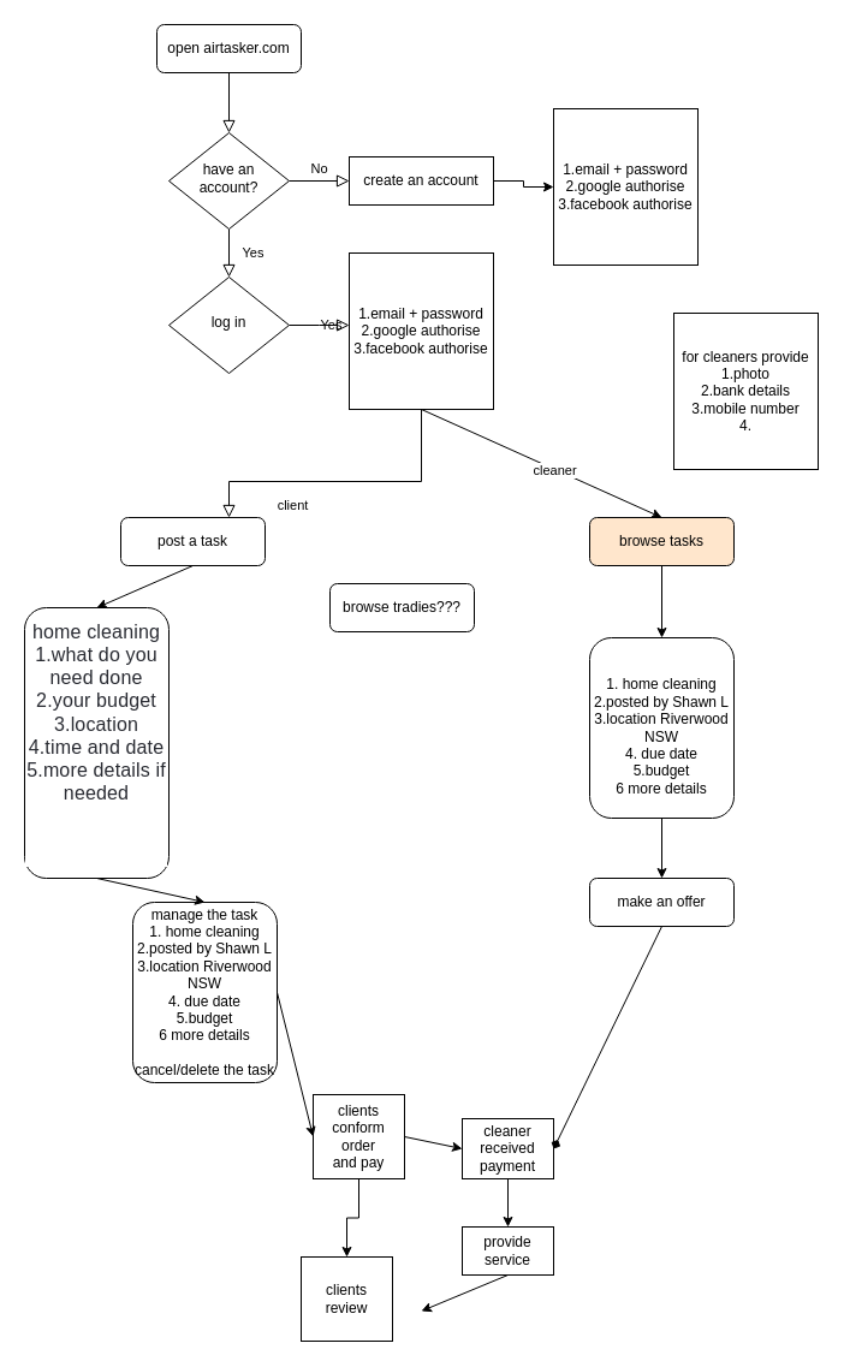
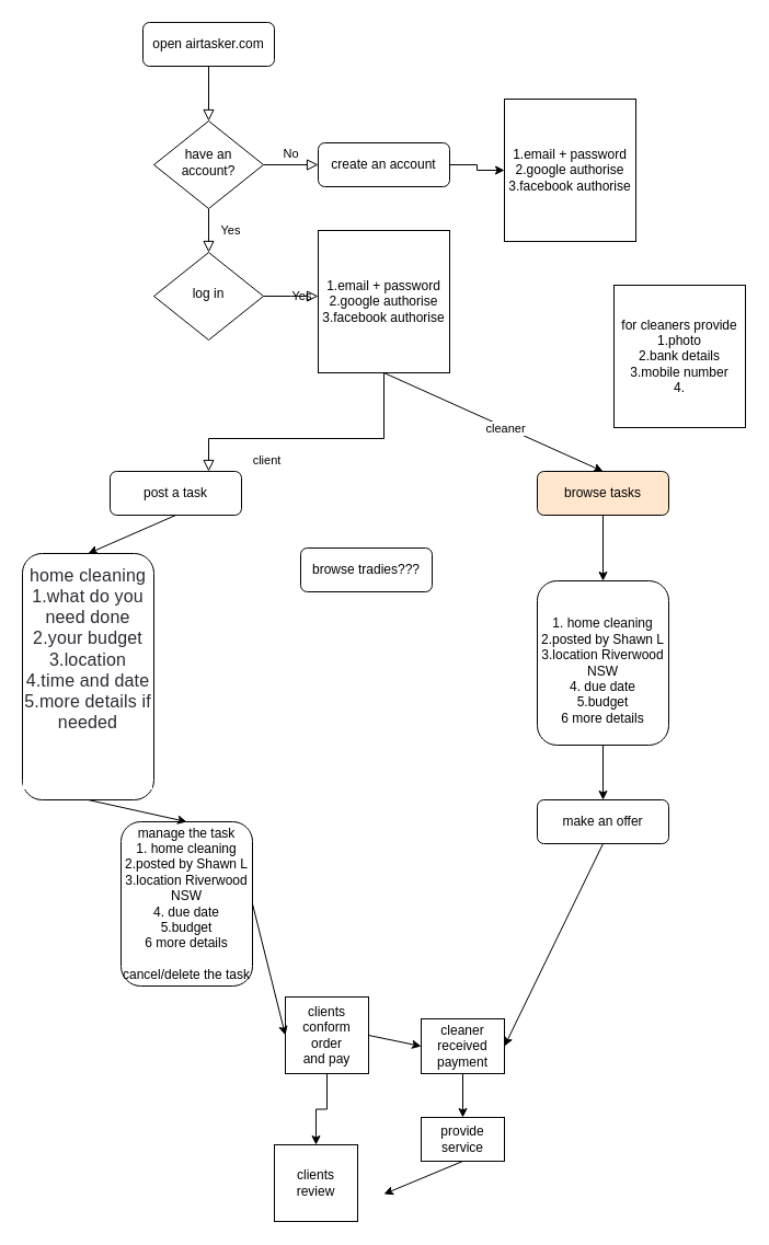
  <mxCell id="0" />
  <mxCell id="1" parent="0" />
  <mxCell id="2" value="" style="rounded=0;html=1;jettySize=auto;orthogonalLoop=1;fontSize=11;endArrow=block;endFill=0;endSize=8;strokeWidth=1;shadow=0;labelBackgroundColor=none;edgeStyle=orthogonalEdgeStyle;" parent="1" source="3" target="6" edge="1"><mxGeometry relative="1" as="geometry" /></mxCell>
  <mxCell id="3" value="open airtasker.com" style="rounded=1;whiteSpace=wrap;html=1;fontSize=12;glass=0;strokeWidth=1;shadow=0;" parent="1" vertex="1"><mxGeometry x="130" y="20" width="120" height="40" as="geometry" /></mxCell>
  <mxCell id="4" value="Yes" style="rounded=0;html=1;jettySize=auto;orthogonalLoop=1;fontSize=11;endArrow=block;endFill=0;endSize=8;strokeWidth=1;shadow=0;labelBackgroundColor=none;edgeStyle=orthogonalEdgeStyle;" parent="1" source="6" target="11" edge="1"><mxGeometry y="20" relative="1" as="geometry"><mxPoint as="offset" /></mxGeometry></mxCell>
  <mxCell id="5" value="No" style="edgeStyle=orthogonalEdgeStyle;rounded=0;html=1;jettySize=auto;orthogonalLoop=1;fontSize=11;endArrow=block;endFill=0;endSize=8;strokeWidth=1;shadow=0;labelBackgroundColor=none;" parent="1" source="6" target="8" edge="1"><mxGeometry y="10" relative="1" as="geometry"><mxPoint as="offset" /></mxGeometry></mxCell>
  <mxCell id="6" value="have an account?" style="rhombus;whiteSpace=wrap;html=1;shadow=0;fontFamily=Helvetica;fontSize=12;align=center;strokeWidth=1;spacing=6;spacingTop=-4;" parent="1" vertex="1"><mxGeometry x="140" y="110" width="100" height="80" as="geometry" /></mxCell>
  <mxCell id="7" style="edgeStyle=orthogonalEdgeStyle;rounded=0;orthogonalLoop=1;jettySize=auto;html=1;exitX=1;exitY=0.5;exitDx=0;exitDy=0;entryX=0;entryY=0.5;entryDx=0;entryDy=0;" edge="1" parent="1" source="8" target="13"><mxGeometry relative="1" as="geometry" /></mxCell>
- <mxCell id="8" value="create an account" style="whiteSpace=wrap;html=1;fontSize=12;glass=0;strokeWidth=1;shadow=0;rounded=0;" parent="1" vertex="1"><mxGeometry x="290" y="130" width="120" height="40" as="geometry" /></mxCell>
+ <mxCell id="8" value="create an account" style="rounded=1;whiteSpace=wrap;html=1;fontSize=12;glass=0;strokeWidth=1;shadow=0;" parent="1" vertex="1"><mxGeometry x="290" y="130" width="120" height="40" as="geometry" /></mxCell>
  <mxCell id="9" value="client" style="rounded=0;html=1;jettySize=auto;orthogonalLoop=1;fontSize=11;endArrow=block;endFill=0;endSize=8;strokeWidth=1;shadow=0;labelBackgroundColor=none;edgeStyle=orthogonalEdgeStyle;exitX=0.5;exitY=1;exitDx=0;exitDy=0;" parent="1" source="14" target="12" edge="1"><mxGeometry x="0.333" y="20" relative="1" as="geometry"><mxPoint as="offset" /><Array as="points"><mxPoint x="350" y="400" /><mxPoint x="190" y="400" /><mxPoint x="190" y="440" /></Array></mxGeometry></mxCell>
  <mxCell id="10" value="Yes" style="edgeStyle=orthogonalEdgeStyle;rounded=0;html=1;jettySize=auto;orthogonalLoop=1;fontSize=11;endArrow=block;endFill=0;endSize=8;strokeWidth=1;shadow=0;labelBackgroundColor=none;" parent="1" source="11" edge="1"><mxGeometry y="10" relative="1" as="geometry"><mxPoint as="offset" /><mxPoint x="290" y="270" as="targetPoint" /></mxGeometry></mxCell>
  <mxCell id="11" value="log in" style="rhombus;whiteSpace=wrap;html=1;shadow=0;fontFamily=Helvetica;fontSize=12;align=center;strokeWidth=1;spacing=6;spacingTop=-4;" parent="1" vertex="1"><mxGeometry x="140" y="230" width="100" height="80" as="geometry" /></mxCell>
  <mxCell id="12" value="post a task" style="rounded=1;whiteSpace=wrap;html=1;fontSize=12;glass=0;strokeWidth=1;shadow=0;" parent="1" vertex="1"><mxGeometry x="100" y="430" width="120" height="40" as="geometry" /></mxCell>
  <mxCell id="13" value="1.email + password&lt;br&gt;2.google authorise&lt;br&gt;3.facebook authorise" style="rounded=0;whiteSpace=wrap;html=1;" vertex="1" parent="1"><mxGeometry x="460" y="90" width="120" height="130" as="geometry" /></mxCell>
  <mxCell id="14" value="1.email + password&lt;br&gt;2.google authorise&lt;br&gt;3.facebook authorise" style="rounded=0;whiteSpace=wrap;html=1;" vertex="1" parent="1"><mxGeometry x="290" y="210" width="120" height="130" as="geometry" /></mxCell>
  <mxCell id="15" value="&lt;span style=&quot;color: rgb(41 , 43 , 50) ; font-size: 16px ; letter-spacing: 0.15px ; background-color: rgb(255 , 255 , 255)&quot;&gt;home cleaning&lt;/span&gt;&lt;br&gt;&lt;span style=&quot;color: rgb(41 , 43 , 50) ; font-family: , &amp;#34;helvetica neue&amp;#34; , &amp;#34;helvetica&amp;#34; , &amp;#34;arial&amp;#34; , &amp;#34;lucida grande&amp;#34; , sans-serif ; font-size: 16px ; letter-spacing: 0.15px ; background-color: rgb(255 , 255 , 255)&quot;&gt;1.what do you need done&lt;br&gt;2.your budget&lt;br&gt;3.location&lt;br&gt;4.time and date&lt;br&gt;5.more details if needed&lt;br&gt;&lt;/span&gt;&lt;label for=&quot;label-5&quot; class=&quot;Label-sc-15b2b35-0 TRjgv&quot; style=&quot;display: block ; color: rgb(41 , 43 , 50) ; font-family: , &amp;#34;helvetica neue&amp;#34; , &amp;#34;helvetica&amp;#34; , &amp;#34;arial&amp;#34; , &amp;#34;lucida grande&amp;#34; , sans-serif ; font-size: 16px ; line-height: 24px ; letter-spacing: 0.15px ; padding: 0px 0px 4px ; max-width: 100% ; background-color: rgb(255 , 255 , 255)&quot;&gt;&lt;br&gt;&lt;/label&gt;&lt;span class=&quot;Label__HelperText-sc-15b2b35-1 ionUiK&quot; style=&quot;display: block ; padding: 0px 0px 8px ; max-width: 100% ; color: rgb(84 , 90 , 119) ; font-family: , &amp;#34;helvetica neue&amp;#34; , &amp;#34;helvetica&amp;#34; , &amp;#34;arial&amp;#34; , &amp;#34;lucida grande&amp;#34; , sans-serif ; font-size: 16px ; line-height: 24px ; letter-spacing: 0.15px ; background-color: rgb(255 , 255 , 255)&quot;&gt;&lt;p class=&quot;Text__StyledTypographyComponent-vkkwwf-0 eUZXsl&quot; style=&quot;margin: 0px ; color: rgb(41 , 43 , 50) ; font-size: 12px ; line-height: 16px ; letter-spacing: 0.25px ; padding: 0px&quot;&gt;&lt;br&gt;&lt;/p&gt;&lt;/span&gt;" style="rounded=1;whiteSpace=wrap;html=1;fontSize=12;glass=0;strokeWidth=1;shadow=0;" vertex="1" parent="1"><mxGeometry x="20" y="505" width="120" height="225" as="geometry" /></mxCell>
  <mxCell id="16" value="manage the task&lt;br&gt;1. home cleaning&lt;br&gt;2.posted by Shawn L&lt;br&gt;3.location Riverwood NSW&lt;br&gt;4. due date&lt;br&gt;5.budget&lt;br&gt;6 more details&lt;br&gt;&lt;br&gt;cancel/delete the task" style="rounded=1;whiteSpace=wrap;html=1;fontSize=12;glass=0;strokeWidth=1;shadow=0;" vertex="1" parent="1"><mxGeometry x="110" y="750" width="120" height="150" as="geometry" /></mxCell>
  <mxCell id="17" value="browse tasks" style="rounded=1;whiteSpace=wrap;html=1;fontSize=12;glass=0;strokeWidth=1;shadow=0;fillColor=#ffe6cc;" vertex="1" parent="1"><mxGeometry x="490" y="430" width="120" height="40" as="geometry" /></mxCell>
  <mxCell id="18" value="" style="endArrow=classic;html=1;entryX=0.5;entryY=0;entryDx=0;entryDy=0;exitX=0.5;exitY=1;exitDx=0;exitDy=0;" edge="1" parent="1" source="14" target="17"><mxGeometry width="50" height="50" relative="1" as="geometry"><mxPoint x="360" y="680" as="sourcePoint" /><mxPoint x="410" y="630" as="targetPoint" /></mxGeometry></mxCell>
  <mxCell id="19" value="cleaner" style="edgeLabel;html=1;align=center;verticalAlign=middle;resizable=0;points=[];" vertex="1" connectable="0" parent="18"><mxGeometry x="0.114" y="-1" relative="1" as="geometry"><mxPoint as="offset" /></mxGeometry></mxCell>
  <mxCell id="20" value="&lt;br&gt;1. home cleaning&lt;br&gt;2.posted by Shawn L&lt;br&gt;3.location Riverwood NSW&lt;br&gt;4. due date&lt;br&gt;5.budget&lt;br&gt;6 more details" style="rounded=1;whiteSpace=wrap;html=1;fontSize=12;glass=0;strokeWidth=1;shadow=0;" vertex="1" parent="1"><mxGeometry x="490" y="530" width="120" height="150" as="geometry" /></mxCell>
  <mxCell id="21" value="" style="endArrow=classic;html=1;entryX=0.5;entryY=0;entryDx=0;entryDy=0;exitX=0.5;exitY=1;exitDx=0;exitDy=0;" edge="1" parent="1" source="17" target="20"><mxGeometry width="50" height="50" relative="1" as="geometry"><mxPoint x="360" y="680" as="sourcePoint" /><mxPoint x="410" y="630" as="targetPoint" /></mxGeometry></mxCell>
  <mxCell id="22" value="make an offer" style="rounded=1;whiteSpace=wrap;html=1;fontSize=12;glass=0;strokeWidth=1;shadow=0;" vertex="1" parent="1"><mxGeometry x="490" y="730" width="120" height="40" as="geometry" /></mxCell>
  <mxCell id="23" value="" style="endArrow=classic;html=1;entryX=0.5;entryY=0;entryDx=0;entryDy=0;exitX=0.5;exitY=1;exitDx=0;exitDy=0;" edge="1" parent="1" source="20" target="22"><mxGeometry width="50" height="50" relative="1" as="geometry"><mxPoint x="360" y="680" as="sourcePoint" /><mxPoint x="410" y="630" as="targetPoint" /></mxGeometry></mxCell>
  <mxCell id="24" value="for cleaners provide&lt;br&gt;1.photo&lt;br&gt;2.bank details&lt;br&gt;3.mobile number&lt;br&gt;4." style="rounded=0;whiteSpace=wrap;html=1;" vertex="1" parent="1"><mxGeometry x="560" y="260" width="120" height="130" as="geometry" /></mxCell>
  <mxCell id="25" value="" style="endArrow=classic;html=1;exitX=0.5;exitY=1;exitDx=0;exitDy=0;entryX=0.5;entryY=0;entryDx=0;entryDy=0;" edge="1" parent="1" source="12" target="15"><mxGeometry width="50" height="50" relative="1" as="geometry"><mxPoint x="360" y="610" as="sourcePoint" /><mxPoint x="410" y="560" as="targetPoint" /></mxGeometry></mxCell>
  <mxCell id="26" value="" style="endArrow=classic;html=1;exitX=0.5;exitY=1;exitDx=0;exitDy=0;entryX=0.5;entryY=0;entryDx=0;entryDy=0;" edge="1" parent="1" source="15" target="16"><mxGeometry width="50" height="50" relative="1" as="geometry"><mxPoint x="360" y="610" as="sourcePoint" /><mxPoint x="410" y="560" as="targetPoint" /></mxGeometry></mxCell>
  <mxCell id="27" value="" style="edgeStyle=orthogonalEdgeStyle;rounded=0;orthogonalLoop=1;jettySize=auto;html=1;" edge="1" parent="1" source="28" target="29"><mxGeometry relative="1" as="geometry" /></mxCell>
  <mxCell id="28" value="clients&lt;br&gt;conform order&lt;br&gt;and pay" style="rounded=0;whiteSpace=wrap;html=1;" vertex="1" parent="1"><mxGeometry x="260" y="910" width="76" height="70" as="geometry" /></mxCell>
  <mxCell id="29" value="clients&lt;br&gt;review" style="rounded=0;whiteSpace=wrap;html=1;" vertex="1" parent="1"><mxGeometry x="250" y="1045" width="76" height="70" as="geometry" /></mxCell>
  <mxCell id="30" value="" style="endArrow=classic;html=1;exitX=1;exitY=0.5;exitDx=0;exitDy=0;entryX=0;entryY=0.5;entryDx=0;entryDy=0;" edge="1" parent="1" source="16" target="28"><mxGeometry width="50" height="50" relative="1" as="geometry"><mxPoint x="360" y="830" as="sourcePoint" /><mxPoint x="410" y="780" as="targetPoint" /></mxGeometry></mxCell>
  <mxCell id="31" value="cleaner&lt;br&gt;received&lt;br&gt;payment" style="rounded=0;whiteSpace=wrap;html=1;" vertex="1" parent="1"><mxGeometry x="384" y="930" width="76" height="50" as="geometry" /></mxCell>
- <mxCell id="32" value="" style="endArrow=diamond;html=1;entryX=1;entryY=0.5;entryDx=0;entryDy=0;exitX=0.5;exitY=1;exitDx=0;exitDy=0;" edge="1" parent="1" source="22" target="31"><mxGeometry width="50" height="50" relative="1" as="geometry"><mxPoint x="360" y="820" as="sourcePoint" /><mxPoint x="410" y="770" as="targetPoint" /></mxGeometry></mxCell>
+ <mxCell id="32" value="" style="endArrow=classic;html=1;entryX=1;entryY=0.5;entryDx=0;entryDy=0;exitX=0.5;exitY=1;exitDx=0;exitDy=0;" edge="1" parent="1" source="22" target="31"><mxGeometry width="50" height="50" relative="1" as="geometry"><mxPoint x="360" y="820" as="sourcePoint" /><mxPoint x="410" y="770" as="targetPoint" /></mxGeometry></mxCell>
  <mxCell id="33" value="provide&lt;br&gt;service" style="rounded=0;whiteSpace=wrap;html=1;" vertex="1" parent="1"><mxGeometry x="384" y="1020" width="76" height="40" as="geometry" /></mxCell>
  <mxCell id="34" value="" style="endArrow=classic;html=1;entryX=0.5;entryY=0;entryDx=0;entryDy=0;exitX=0.5;exitY=1;exitDx=0;exitDy=0;" edge="1" parent="1" source="31" target="33"><mxGeometry width="50" height="50" relative="1" as="geometry"><mxPoint x="310" y="1190" as="sourcePoint" /><mxPoint x="360" y="1140" as="targetPoint" /></mxGeometry></mxCell>
  <mxCell id="35" value="" style="endArrow=classic;html=1;entryX=0;entryY=0.5;entryDx=0;entryDy=0;exitX=1;exitY=0.5;exitDx=0;exitDy=0;" edge="1" parent="1" source="28" target="31"><mxGeometry width="50" height="50" relative="1" as="geometry"><mxPoint x="310" y="1190" as="sourcePoint" /><mxPoint x="360" y="1140" as="targetPoint" /></mxGeometry></mxCell>
- <mxCell id="36" value="browse tradies???" style="rounded=1;whiteSpace=wrap;html=1;fontSize=12;glass=0;strokeWidth=1;shadow=0;" vertex="1" parent="1"><mxGeometry x="274" y="485" width="120" height="40" as="geometry" /></mxCell>
+ <mxCell id="36" value="browse tradies???" style="rounded=1;whiteSpace=wrap;html=1;fontSize=12;glass=0;strokeWidth=1;shadow=0;" vertex="1" parent="1"><mxGeometry x="274" y="500" width="120" height="40" as="geometry" /></mxCell>
  <mxCell id="37" value="" style="endArrow=classic;html=1;exitX=0.5;exitY=1;exitDx=0;exitDy=0;" edge="1" parent="1" source="33"><mxGeometry width="50" height="50" relative="1" as="geometry"><mxPoint x="310" y="920" as="sourcePoint" /><mxPoint x="350" y="1090" as="targetPoint" /></mxGeometry></mxCell>
